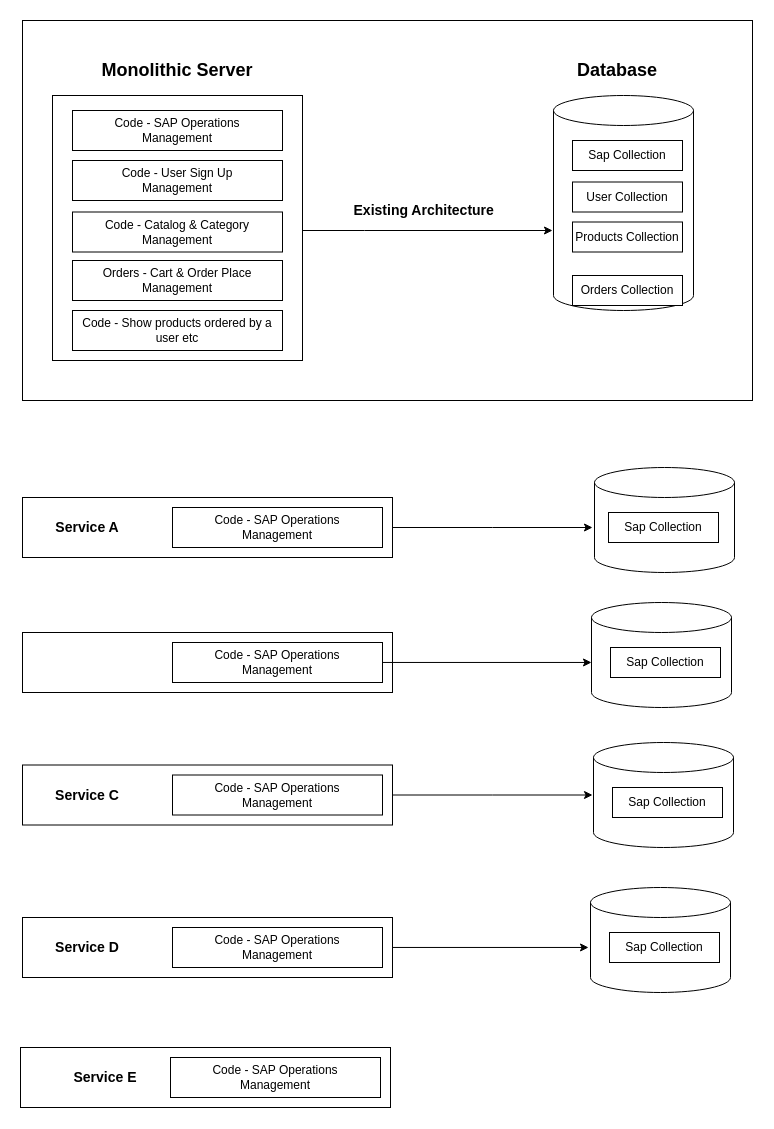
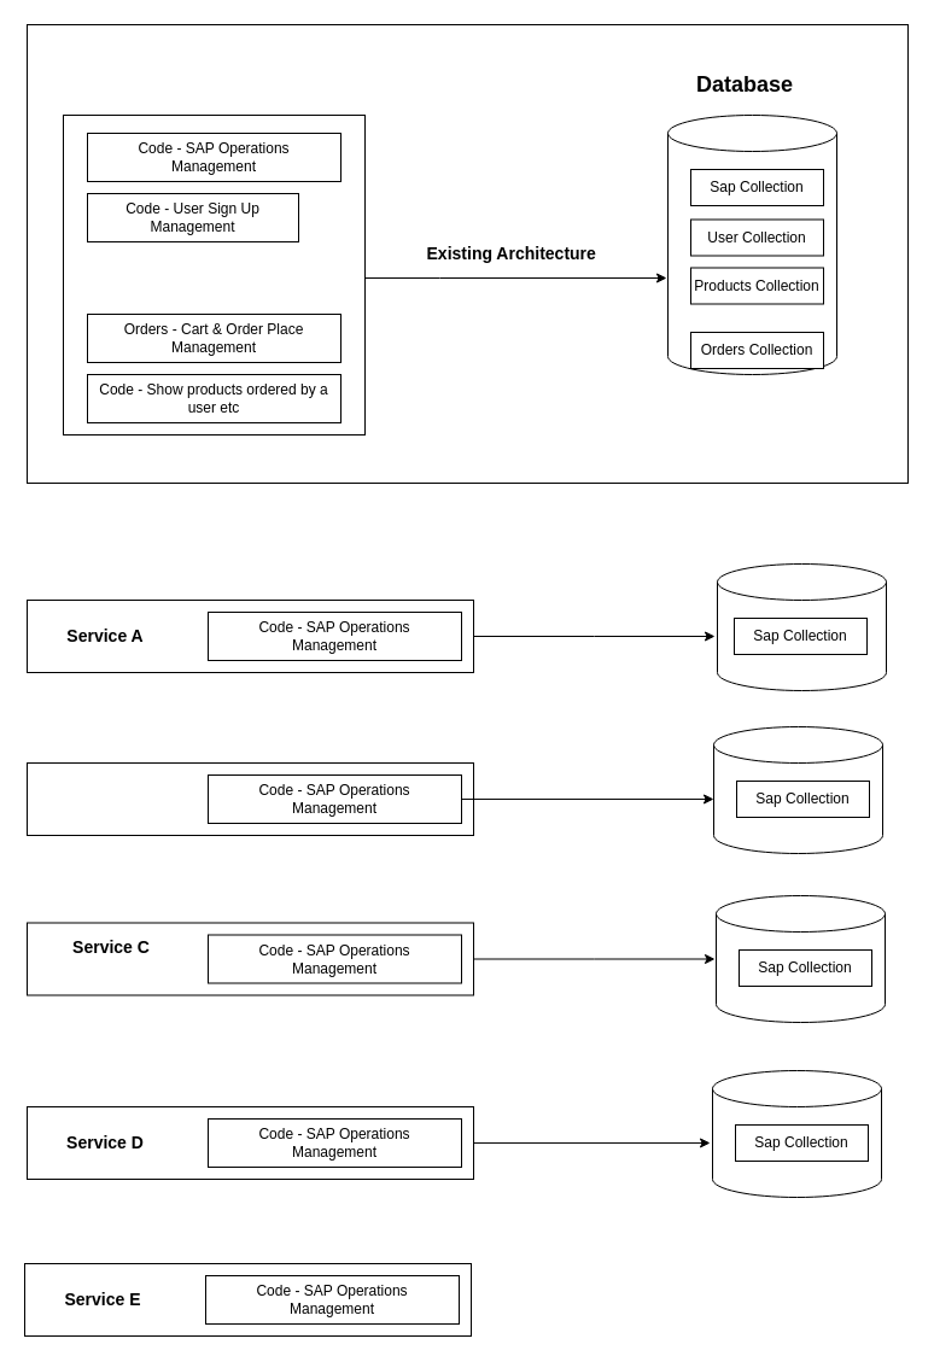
  <mxCell id="0" />
  <mxCell id="1" parent="0" />
  <mxCell id="2" value="&amp;nbsp;&amp;nbsp;&amp;nbsp;&amp;nbsp;&amp;nbsp;&amp;nbsp;&amp;nbsp;&amp;nbsp;&amp;nbsp;&amp;nbsp;&amp;nbsp;&amp;nbsp;&amp;nbsp;&amp;nbsp;&amp;nbsp;&amp;nbsp;&amp;nbsp;&amp;nbsp;&amp;nbsp;&amp;nbsp;&amp;nbsp; &lt;font style=&quot;font-size: 14px&quot;&gt;&lt;b&gt;Existing Architecture&lt;br&gt;&lt;/b&gt;&lt;/font&gt;" style="rounded=0;whiteSpace=wrap;html=1;fillColor=none;" vertex="1" parent="1"><mxGeometry x="22" y="20" width="730" height="380" as="geometry" /></mxCell>
  <mxCell id="3" style="edgeStyle=orthogonalEdgeStyle;rounded=0;orthogonalLoop=1;jettySize=auto;html=1;" edge="1" parent="1" source="4"><mxGeometry relative="1" as="geometry"><mxPoint x="552" y="230" as="targetPoint" /><Array as="points"><mxPoint x="364" y="230" /><mxPoint x="364" y="230" /></Array></mxGeometry></mxCell>
  <mxCell id="4" value="" style="rounded=0;whiteSpace=wrap;html=1;" vertex="1" parent="1"><mxGeometry x="52" y="95" width="250" height="265" as="geometry" /></mxCell>
  <mxCell id="5" value="" style="shape=cylinder3;whiteSpace=wrap;html=1;boundedLbl=1;backgroundOutline=1;size=15;" vertex="1" parent="1"><mxGeometry x="553" y="95" width="140" height="215" as="geometry" /></mxCell>
- <mxCell id="6" value="&lt;font style=&quot;font-size: 18px&quot;&gt;&lt;b&gt;Monolithic Server&lt;br&gt;&lt;/b&gt;&lt;/font&gt;" style="text;html=1;strokeColor=none;fillColor=none;align=center;verticalAlign=middle;whiteSpace=wrap;rounded=0;" vertex="1" parent="1"><mxGeometry x="42" y="60" width="270" height="20" as="geometry" /></mxCell>
  <mxCell id="7" value="&lt;font style=&quot;font-size: 18px&quot;&gt;&lt;b&gt;Database&lt;/b&gt;&lt;/font&gt;" style="text;html=1;strokeColor=none;fillColor=none;align=center;verticalAlign=middle;whiteSpace=wrap;rounded=0;" vertex="1" parent="1"><mxGeometry x="482" y="60" width="270" height="20" as="geometry" /></mxCell>
  <mxCell id="8" value="&lt;div&gt;Code - SAP Operations &lt;br&gt;&lt;/div&gt;&lt;div&gt;Management&lt;/div&gt;" style="rounded=0;whiteSpace=wrap;html=1;" vertex="1" parent="1"><mxGeometry x="72" y="110" width="210" height="40" as="geometry" /></mxCell>
- <mxCell id="9" value="Code - Catalog &amp;amp; Category Management" style="rounded=0;whiteSpace=wrap;html=1;" vertex="1" parent="1"><mxGeometry x="72" y="211.5" width="210" height="40" as="geometry" /></mxCell>
  <mxCell id="10" value="Orders - Cart &amp;amp; Order Place Management" style="rounded=0;whiteSpace=wrap;html=1;" vertex="1" parent="1"><mxGeometry x="72" y="260" width="210" height="40" as="geometry" /></mxCell>
  <mxCell id="11" value="Code - Show products ordered by a user etc" style="rounded=0;whiteSpace=wrap;html=1;" vertex="1" parent="1"><mxGeometry x="72" y="310" width="210" height="40" as="geometry" /></mxCell>
  <mxCell id="12" value="Sap Collection" style="rounded=0;whiteSpace=wrap;html=1;" vertex="1" parent="1"><mxGeometry x="572" y="140" width="110" height="30" as="geometry" /></mxCell>
- <mxCell id="13" value="&lt;div&gt;Code - User Sign Up&lt;/div&gt;&lt;div&gt; Management&lt;/div&gt;" style="rounded=0;whiteSpace=wrap;html=1;" vertex="1" parent="1"><mxGeometry x="72" y="160" width="210" height="40" as="geometry" /></mxCell>
+ <mxCell id="13" value="&lt;div&gt;Code - User Sign Up&lt;/div&gt;&lt;div&gt; Management&lt;/div&gt;" style="rounded=0;whiteSpace=wrap;html=1;" vertex="1" parent="1"><mxGeometry x="72" y="160" width="175" height="40" as="geometry" /></mxCell>
  <mxCell id="14" value="User Collection" style="rounded=0;whiteSpace=wrap;html=1;" vertex="1" parent="1"><mxGeometry x="572" y="181.5" width="110" height="30" as="geometry" /></mxCell>
  <mxCell id="15" value="Products Collection" style="rounded=0;whiteSpace=wrap;html=1;" vertex="1" parent="1"><mxGeometry x="572" y="221.5" width="110" height="30" as="geometry" /></mxCell>
  <mxCell id="16" value="Orders Collection" style="rounded=0;whiteSpace=wrap;html=1;" vertex="1" parent="1"><mxGeometry x="572" y="275" width="110" height="30" as="geometry" /></mxCell>
  <mxCell id="17" style="edgeStyle=orthogonalEdgeStyle;rounded=0;orthogonalLoop=1;jettySize=auto;html=1;" edge="1" parent="1" source="18"><mxGeometry relative="1" as="geometry"><mxPoint x="592" y="527" as="targetPoint" /></mxGeometry></mxCell>
  <mxCell id="18" value="" style="rounded=0;whiteSpace=wrap;html=1;" vertex="1" parent="1"><mxGeometry x="22" y="497" width="370" height="60" as="geometry" /></mxCell>
  <mxCell id="19" value="&lt;div&gt;Code - SAP Operations &lt;br&gt;&lt;/div&gt;&lt;div&gt;Management&lt;/div&gt;" style="rounded=0;whiteSpace=wrap;html=1;" vertex="1" parent="1"><mxGeometry x="172" y="507" width="210" height="40" as="geometry" /></mxCell>
  <mxCell id="20" value="&lt;font style=&quot;font-size: 14px&quot;&gt;&lt;b&gt;Service A&lt;/b&gt;&lt;/font&gt;" style="text;html=1;strokeColor=none;fillColor=none;align=center;verticalAlign=middle;whiteSpace=wrap;rounded=0;" vertex="1" parent="1"><mxGeometry x="42" y="517" width="90" height="20" as="geometry" /></mxCell>
  <mxCell id="21" value="" style="rounded=0;whiteSpace=wrap;html=1;" vertex="1" parent="1"><mxGeometry x="22" y="632" width="370" height="60" as="geometry" /></mxCell>
  <mxCell id="22" style="edgeStyle=orthogonalEdgeStyle;rounded=0;orthogonalLoop=1;jettySize=auto;html=1;entryX=0;entryY=0.571;entryDx=0;entryDy=0;entryPerimeter=0;" edge="1" parent="1" source="23" target="37"><mxGeometry relative="1" as="geometry" /></mxCell>
  <mxCell id="23" value="&lt;div&gt;Code - SAP Operations &lt;br&gt;&lt;/div&gt;&lt;div&gt;Management&lt;/div&gt;" style="rounded=0;whiteSpace=wrap;html=1;" vertex="1" parent="1"><mxGeometry x="172" y="642" width="210" height="40" as="geometry" /></mxCell>
  <mxCell id="24" style="edgeStyle=orthogonalEdgeStyle;rounded=0;orthogonalLoop=1;jettySize=auto;html=1;" edge="1" parent="1" source="25"><mxGeometry relative="1" as="geometry"><mxPoint x="592" y="794.5" as="targetPoint" /></mxGeometry></mxCell>
  <mxCell id="25" value="" style="rounded=0;whiteSpace=wrap;html=1;" vertex="1" parent="1"><mxGeometry x="22" y="764.5" width="370" height="60" as="geometry" /></mxCell>
  <mxCell id="26" value="&lt;div&gt;Code - SAP Operations &lt;br&gt;&lt;/div&gt;&lt;div&gt;Management&lt;/div&gt;" style="rounded=0;whiteSpace=wrap;html=1;" vertex="1" parent="1"><mxGeometry x="172" y="774.5" width="210" height="40" as="geometry" /></mxCell>
- <mxCell id="27" value="&lt;font style=&quot;font-size: 14px&quot;&gt;&lt;b&gt;Service C&lt;br&gt;&lt;/b&gt;&lt;/font&gt;" style="text;html=1;strokeColor=none;fillColor=none;align=center;verticalAlign=middle;whiteSpace=wrap;rounded=0;" vertex="1" parent="1"><mxGeometry x="42" y="784.5" width="90" height="20" as="geometry" /></mxCell>
+ <mxCell id="27" value="&lt;font style=&quot;font-size: 14px&quot;&gt;&lt;b&gt;Service C&lt;br&gt;&lt;/b&gt;&lt;/font&gt;" style="text;html=1;strokeColor=none;fillColor=none;align=center;verticalAlign=middle;whiteSpace=wrap;rounded=0;" vertex="1" parent="1"><mxGeometry x="47" y="774.5" width="90" height="20" as="geometry" /></mxCell>
  <mxCell id="28" style="edgeStyle=orthogonalEdgeStyle;rounded=0;orthogonalLoop=1;jettySize=auto;html=1;entryX=-0.014;entryY=0.571;entryDx=0;entryDy=0;entryPerimeter=0;" edge="1" parent="1" source="29" target="41"><mxGeometry relative="1" as="geometry" /></mxCell>
  <mxCell id="29" value="" style="rounded=0;whiteSpace=wrap;html=1;" vertex="1" parent="1"><mxGeometry x="22" y="917" width="370" height="60" as="geometry" /></mxCell>
  <mxCell id="30" value="&lt;div&gt;Code - SAP Operations &lt;br&gt;&lt;/div&gt;&lt;div&gt;Management&lt;/div&gt;" style="rounded=0;whiteSpace=wrap;html=1;" vertex="1" parent="1"><mxGeometry x="172" y="927" width="210" height="40" as="geometry" /></mxCell>
  <mxCell id="31" value="&lt;font style=&quot;font-size: 14px&quot;&gt;&lt;b&gt;Service D&lt;br&gt;&lt;/b&gt;&lt;/font&gt;" style="text;html=1;strokeColor=none;fillColor=none;align=center;verticalAlign=middle;whiteSpace=wrap;rounded=0;" vertex="1" parent="1"><mxGeometry x="42" y="937" width="90" height="20" as="geometry" /></mxCell>
  <mxCell id="32" value="" style="rounded=0;whiteSpace=wrap;html=1;" vertex="1" parent="1"><mxGeometry x="20" y="1047" width="370" height="60" as="geometry" /></mxCell>
  <mxCell id="33" value="&lt;div&gt;Code - SAP Operations &lt;br&gt;&lt;/div&gt;&lt;div&gt;Management&lt;/div&gt;" style="rounded=0;whiteSpace=wrap;html=1;" vertex="1" parent="1"><mxGeometry x="170" y="1057" width="210" height="40" as="geometry" /></mxCell>
- <mxCell id="34" value="&lt;font style=&quot;font-size: 14px&quot;&gt;&lt;b&gt;Service E&lt;br&gt;&lt;/b&gt;&lt;/font&gt;" style="text;html=1;strokeColor=none;fillColor=none;align=center;verticalAlign=middle;whiteSpace=wrap;rounded=0;" vertex="1" parent="1"><mxGeometry x="60" y="1067" width="90" height="20" as="geometry" /></mxCell>
+ <mxCell id="34" value="&lt;font style=&quot;font-size: 14px&quot;&gt;&lt;b&gt;Service E&lt;br&gt;&lt;/b&gt;&lt;/font&gt;" style="text;html=1;strokeColor=none;fillColor=none;align=center;verticalAlign=middle;whiteSpace=wrap;rounded=0;" vertex="1" parent="1"><mxGeometry x="40" y="1067" width="90" height="20" as="geometry" /></mxCell>
  <mxCell id="35" value="" style="shape=cylinder3;whiteSpace=wrap;html=1;boundedLbl=1;backgroundOutline=1;size=15;" vertex="1" parent="1"><mxGeometry x="594" y="467" width="140" height="105" as="geometry" /></mxCell>
  <mxCell id="36" value="Sap Collection" style="rounded=0;whiteSpace=wrap;html=1;" vertex="1" parent="1"><mxGeometry x="608" y="512" width="110" height="30" as="geometry" /></mxCell>
  <mxCell id="37" value="" style="shape=cylinder3;whiteSpace=wrap;html=1;boundedLbl=1;backgroundOutline=1;size=15;" vertex="1" parent="1"><mxGeometry x="591" y="602" width="140" height="105" as="geometry" /></mxCell>
  <mxCell id="38" value="Sap Collection" style="rounded=0;whiteSpace=wrap;html=1;" vertex="1" parent="1"><mxGeometry x="610" y="647" width="110" height="30" as="geometry" /></mxCell>
  <mxCell id="39" value="" style="shape=cylinder3;whiteSpace=wrap;html=1;boundedLbl=1;backgroundOutline=1;size=15;" vertex="1" parent="1"><mxGeometry x="593" y="742" width="140" height="105" as="geometry" /></mxCell>
  <mxCell id="40" value="Sap Collection" style="rounded=0;whiteSpace=wrap;html=1;" vertex="1" parent="1"><mxGeometry x="612" y="787" width="110" height="30" as="geometry" /></mxCell>
  <mxCell id="41" value="" style="shape=cylinder3;whiteSpace=wrap;html=1;boundedLbl=1;backgroundOutline=1;size=15;" vertex="1" parent="1"><mxGeometry x="590" y="887" width="140" height="105" as="geometry" /></mxCell>
  <mxCell id="42" value="Sap Collection" style="rounded=0;whiteSpace=wrap;html=1;" vertex="1" parent="1"><mxGeometry x="609" y="932" width="110" height="30" as="geometry" /></mxCell>
